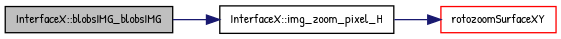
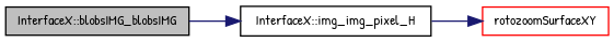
  digraph {
    fontname="Patrick Hand"
    rankdir=LR
    node [color=black fontname="Patrick Hand" fontsize=10 shape=record]
    edge [color=midnightblue fontname="Patrick Hand" fontsize=10 labelfontname=Helvetica labelfontsize=10 style=solid]
    n1 [fillcolor=grey75 fontcolor=black height=0.2 label="InterfaceX::blobsIMG_blobsIMG" style=filled width=0.4]
-   n2 [height=0.2 label="InterfaceX::img_zoom_pixel_H" width=0.4]
+   n2 [height=0.2 label="InterfaceX::img_img_pixel_H" width=0.4]
    n3 [color=red height=0.2 label=rotozoomSurfaceXY width=0.4]
    n1 -> n2
    n2 -> n3
  }
